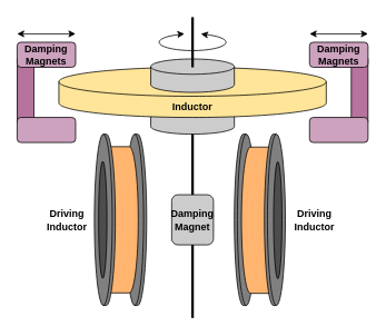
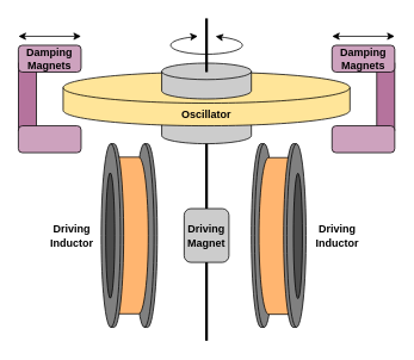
  <mxCell id="0" />
  <mxCell id="1" parent="0" />
  <mxCell id="2" value="" style="shape=cylinder3;whiteSpace=wrap;html=1;boundedLbl=1;backgroundOutline=1;size=9.167;fillColor=#CCCCCC;" vertex="1" parent="1"><mxGeometry x="180" y="120" width="100" height="40" as="geometry" /></mxCell>
  <mxCell id="3" value="" style="shape=cylinder3;whiteSpace=wrap;html=1;boundedLbl=1;backgroundOutline=1;size=17.32;fillColor=#FFE599;verticalAlign=bottom;spacingTop=-14;" vertex="1" parent="1"><mxGeometry x="70" y="80" width="320" height="60" as="geometry" /></mxCell>
  <mxCell id="4" value="" style="endArrow=none;html=1;rounded=0;exitX=0.5;exitY=1;exitDx=0;exitDy=0;exitPerimeter=0;strokeWidth=3;" edge="1" parent="1" source="31"><mxGeometry width="50" height="50" relative="1" as="geometry"><mxPoint x="220" y="210" as="sourcePoint" /><mxPoint x="230" y="380" as="targetPoint" /></mxGeometry></mxCell>
  <mxCell id="5" value="" style="group" vertex="1" connectable="0" parent="1"><mxGeometry x="112.5" y="160" width="62.5" height="205" as="geometry" /></mxCell>
  <mxCell id="6" value="" style="group;fillColor=none;container=0;" vertex="1" connectable="0" parent="5"><mxGeometry width="62.5" height="205" as="geometry" /></mxCell>
  <mxCell id="7" value="" style="shape=cylinder3;whiteSpace=wrap;html=1;boundedLbl=1;backgroundOutline=1;size=10.7;rotation=-90;fillColor=#808080;" vertex="1" parent="5"><mxGeometry x="-52.5" y="90" width="205" height="25" as="geometry" /></mxCell>
  <mxCell id="8" value="" style="shape=cylinder3;whiteSpace=wrap;html=1;boundedLbl=1;backgroundOutline=1;size=10.7;rotation=-90;fillColor=#FFB570;" vertex="1" parent="5"><mxGeometry x="-60" y="77.5" width="175" height="50" as="geometry" /></mxCell>
  <mxCell id="9" value="" style="shape=cylinder3;whiteSpace=wrap;html=1;boundedLbl=1;backgroundOutline=1;size=10.7;rotation=-90;fillColor=#808080;" vertex="1" parent="5"><mxGeometry x="-90" y="90" width="205" height="25" as="geometry" /></mxCell>
  <mxCell id="10" value="" style="ellipse;whiteSpace=wrap;html=1;fillColor=#4D4D4D;" vertex="1" parent="5"><mxGeometry x="5" y="32.5" width="10" height="140" as="geometry" /></mxCell>
  <mxCell id="11" value="" style="group" vertex="1" connectable="0" parent="1"><mxGeometry x="280" y="160" width="61" height="205" as="geometry" /></mxCell>
  <mxCell id="12" value="" style="shape=cylinder3;whiteSpace=wrap;html=1;boundedLbl=1;backgroundOutline=1;size=10.7;rotation=-270;fillColor=#808080;" vertex="1" parent="11"><mxGeometry x="-90" y="90" width="205" height="25" as="geometry" /></mxCell>
  <mxCell id="13" value="" style="shape=cylinder3;whiteSpace=wrap;html=1;boundedLbl=1;backgroundOutline=1;size=10.7;rotation=-270;fillColor=#FFB570;" vertex="1" parent="11"><mxGeometry x="-54" y="78" width="175" height="50" as="geometry" /></mxCell>
  <mxCell id="14" value="" style="shape=cylinder3;whiteSpace=wrap;html=1;boundedLbl=1;backgroundOutline=1;size=10.7;rotation=-270;fillColor=#808080;" vertex="1" parent="11"><mxGeometry x="-54" y="90" width="205" height="25" as="geometry" /></mxCell>
  <mxCell id="15" value="" style="ellipse;whiteSpace=wrap;html=1;fillColor=#4D4D4D;rotation=-180;" vertex="1" parent="11"><mxGeometry x="47" y="33" width="10" height="140" as="geometry" /></mxCell>
  <mxCell id="16" value="" style="group" vertex="1" connectable="0" parent="1"><mxGeometry x="370" y="40" width="70" height="130" as="geometry" /></mxCell>
  <mxCell id="17" value="" style="group" vertex="1" connectable="0" parent="16"><mxGeometry y="10" width="70" height="120" as="geometry" /></mxCell>
  <mxCell id="18" value="" style="rounded=0;whiteSpace=wrap;html=1;fillColor=#B5739D;" vertex="1" parent="17"><mxGeometry x="50" y="20" width="20" height="75" as="geometry" /></mxCell>
  <mxCell id="19" value="&lt;b style=&quot;border-color: var(--border-color);&quot;&gt;Damping Magnets&lt;/b&gt;" style="rounded=1;whiteSpace=wrap;html=1;fillColor=#CDA2BE;" vertex="1" parent="17"><mxGeometry width="70" height="30" as="geometry" /></mxCell>
  <mxCell id="20" value="" style="rounded=1;whiteSpace=wrap;html=1;fillColor=#CDA2BE;" vertex="1" parent="17"><mxGeometry y="90" width="70" height="30" as="geometry" /></mxCell>
  <mxCell id="21" value="" style="endArrow=classic;startArrow=classic;html=1;rounded=0;" edge="1" parent="16"><mxGeometry width="50" height="50" relative="1" as="geometry"><mxPoint as="sourcePoint" /><mxPoint x="70" as="targetPoint" /></mxGeometry></mxCell>
  <mxCell id="22" value="" style="group" vertex="1" connectable="0" parent="1"><mxGeometry x="20" y="40" width="70" height="130" as="geometry" /></mxCell>
  <mxCell id="23" value="" style="group" vertex="1" connectable="0" parent="22"><mxGeometry y="10" width="70" height="120" as="geometry" /></mxCell>
  <mxCell id="24" value="" style="rounded=0;whiteSpace=wrap;html=1;fillColor=#B5739D;" vertex="1" parent="23"><mxGeometry y="20" width="20" height="75" as="geometry" /></mxCell>
  <mxCell id="25" value="&lt;b&gt;Damping Magnets&lt;/b&gt;" style="rounded=1;whiteSpace=wrap;html=1;fillColor=#CDA2BE;" vertex="1" parent="23"><mxGeometry width="70" height="30" as="geometry" /></mxCell>
  <mxCell id="26" value="" style="rounded=1;whiteSpace=wrap;html=1;fillColor=#CDA2BE;" vertex="1" parent="23"><mxGeometry y="90" width="70" height="30" as="geometry" /></mxCell>
  <mxCell id="27" value="" style="endArrow=classic;startArrow=classic;html=1;rounded=0;" edge="1" parent="22"><mxGeometry width="50" height="50" relative="1" as="geometry"><mxPoint as="sourcePoint" /><mxPoint x="70" as="targetPoint" /></mxGeometry></mxCell>
  <mxCell id="28" value="&lt;b&gt;Driving Inductor&lt;/b&gt;" style="text;html=1;strokeColor=none;fillColor=none;align=center;verticalAlign=middle;whiteSpace=wrap;rounded=0;" vertex="1" parent="1"><mxGeometry x="50" y="247.5" width="60" height="30" as="geometry" /></mxCell>
  <mxCell id="29" value="&lt;b&gt;Driving Inductor&lt;/b&gt;" style="text;html=1;strokeColor=none;fillColor=none;align=center;verticalAlign=middle;whiteSpace=wrap;rounded=0;" vertex="1" parent="1"><mxGeometry x="346" y="247.5" width="60" height="30" as="geometry" /></mxCell>
  <mxCell id="30" value="" style="endArrow=none;html=1;rounded=0;strokeWidth=3;" edge="1" parent="1" target="31"><mxGeometry width="50" height="50" relative="1" as="geometry"><mxPoint x="230" y="160" as="sourcePoint" /><mxPoint x="230" y="420" as="targetPoint" /></mxGeometry></mxCell>
- <mxCell id="31" value="&lt;b&gt;Damping Magnet&lt;/b&gt;" style="rounded=1;whiteSpace=wrap;html=1;fillColor=#CCCCCC;" vertex="1" parent="1"><mxGeometry x="205" y="232.5" width="50" height="60" as="geometry" /></mxCell>
+ <mxCell id="31" value="&lt;b&gt;Driving Magnet&lt;/b&gt;" style="rounded=1;whiteSpace=wrap;html=1;fillColor=#CCCCCC;" vertex="1" parent="1"><mxGeometry x="205" y="232.5" width="50" height="60" as="geometry" /></mxCell>
  <mxCell id="32" value="" style="shape=cylinder3;whiteSpace=wrap;html=1;boundedLbl=1;backgroundOutline=1;size=9.167;fillColor=#CCCCCC;" vertex="1" parent="1"><mxGeometry x="180" y="70" width="100" height="40" as="geometry" /></mxCell>
  <mxCell id="33" value="" style="endArrow=none;html=1;rounded=0;strokeWidth=3;" edge="1" parent="1"><mxGeometry width="50" height="50" relative="1" as="geometry"><mxPoint x="230" y="20" as="sourcePoint" /><mxPoint x="230" y="80" as="targetPoint" /></mxGeometry></mxCell>
- <mxCell id="34" value="&lt;b&gt;Inductor&lt;/b&gt;" style="text;html=1;strokeColor=none;fillColor=none;align=center;verticalAlign=middle;whiteSpace=wrap;rounded=0;" vertex="1" parent="1"><mxGeometry x="200" y="113" width="60" height="30" as="geometry" /></mxCell>
+ <mxCell id="34" value="&lt;b&gt;Oscillator&lt;/b&gt;" style="text;html=1;strokeColor=none;fillColor=none;align=center;verticalAlign=middle;whiteSpace=wrap;rounded=0;" vertex="1" parent="1"><mxGeometry x="200" y="113" width="60" height="30" as="geometry" /></mxCell>
  <mxCell id="35" value="" style="verticalLabelPosition=bottom;verticalAlign=top;html=1;shape=mxgraph.basic.arc;startAngle=0.31;endAngle=0.189;direction=north;" vertex="1" parent="1"><mxGeometry x="190" y="40" width="80" height="20" as="geometry" /></mxCell>
  <mxCell id="36" value="" style="endArrow=classic;html=1;rounded=0;entryX=0.955;entryY=0.304;entryDx=0;entryDy=0;entryPerimeter=0;exitX=0.927;exitY=0.273;exitDx=0;exitDy=0;exitPerimeter=0;" edge="1" parent="1"><mxGeometry width="50" height="50" relative="1" as="geometry"><mxPoint x="213.84" y="40.46" as="sourcePoint" /><mxPoint x="220.32" y="39.9" as="targetPoint" /></mxGeometry></mxCell>
  <mxCell id="37" value="" style="endArrow=classic;html=1;rounded=0;exitX=0.843;exitY=0.834;exitDx=0;exitDy=0;exitPerimeter=0;" edge="1" parent="1"><mxGeometry width="50" height="50" relative="1" as="geometry"><mxPoint x="246.72" y="41.14" as="sourcePoint" /><mxPoint x="240" y="40" as="targetPoint" /></mxGeometry></mxCell>
